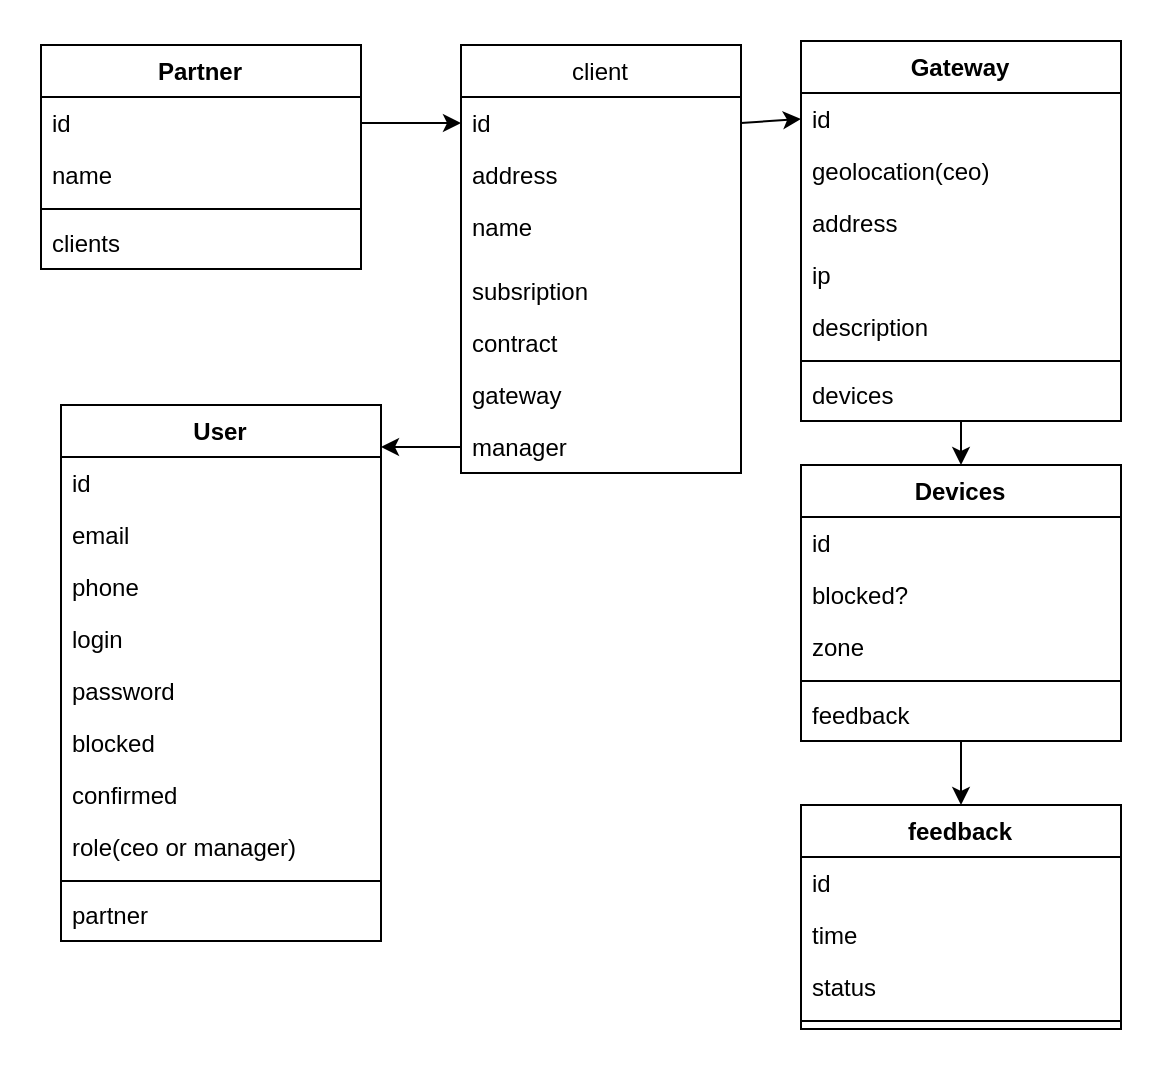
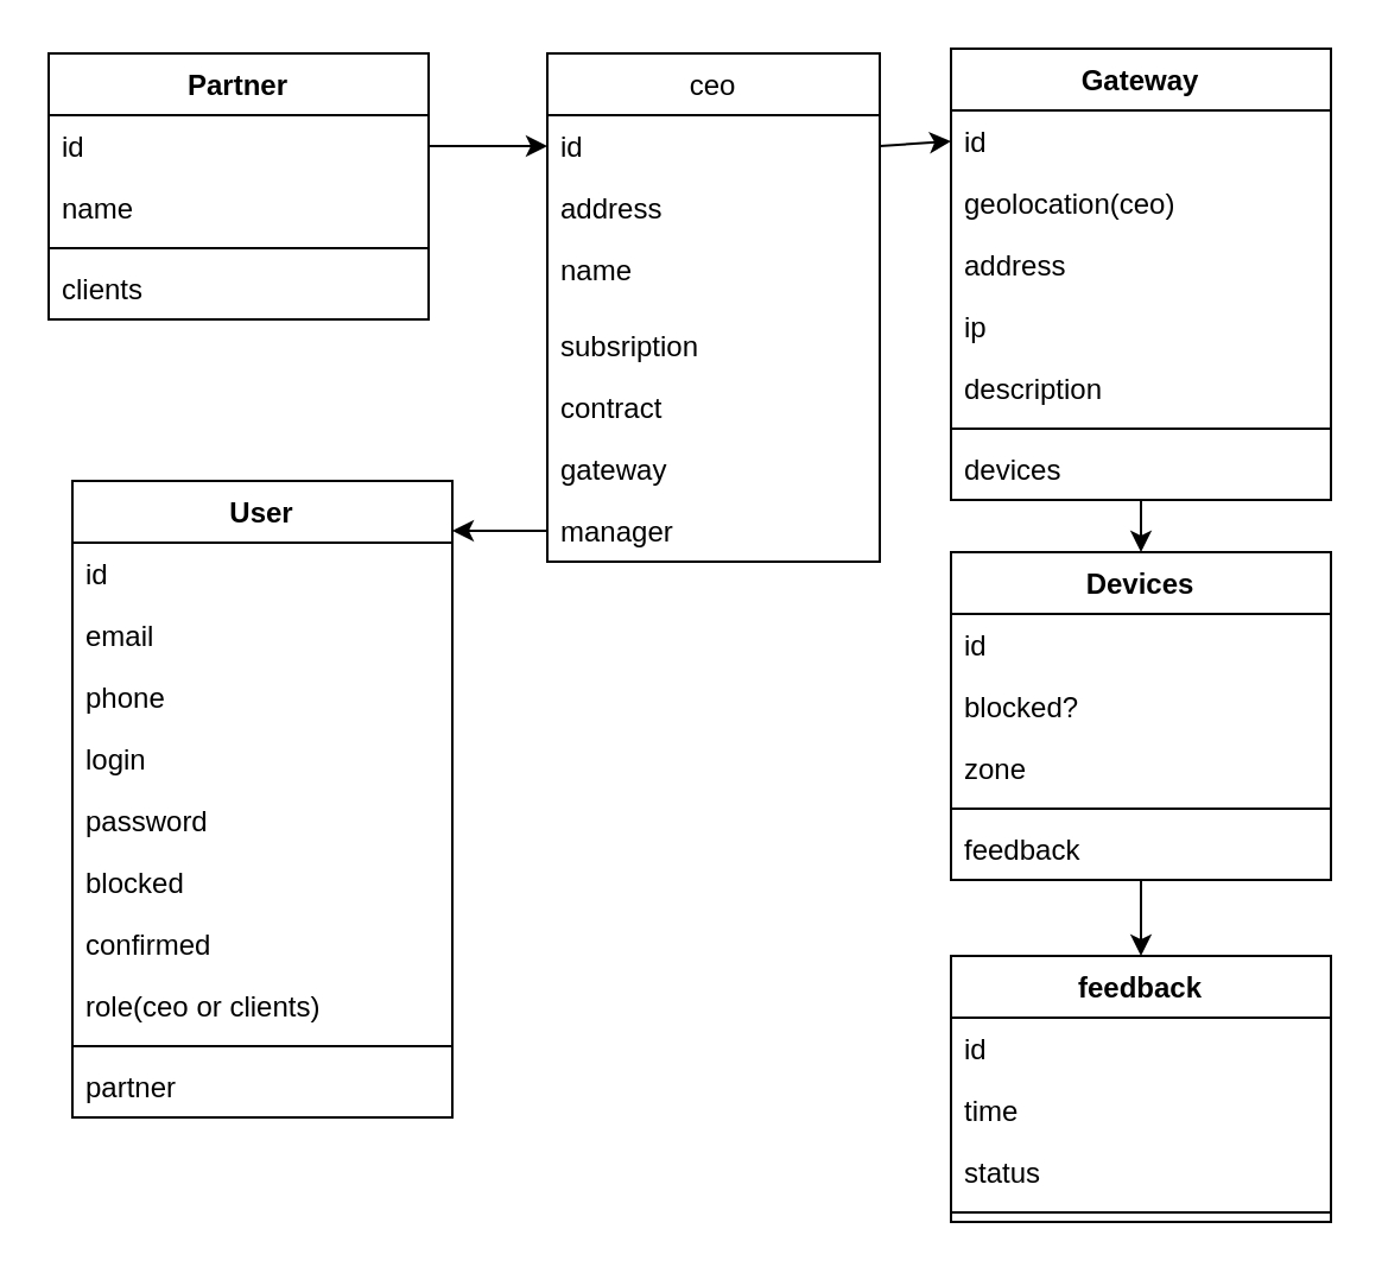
  <mxCell id="0" />
  <mxCell id="1" parent="0" />
- <mxCell id="2" value="client" style="swimlane;fontStyle=0;childLayout=stackLayout;horizontal=1;startSize=26;fillColor=none;horizontalStack=0;resizeParent=1;resizeParentMax=0;resizeLast=0;collapsible=1;marginBottom=0;" vertex="1" parent="1"><mxGeometry x="230" y="22" width="140" height="214" as="geometry" /></mxCell>
+ <mxCell id="2" value="ceo" style="swimlane;fontStyle=0;childLayout=stackLayout;horizontal=1;startSize=26;fillColor=none;horizontalStack=0;resizeParent=1;resizeParentMax=0;resizeLast=0;collapsible=1;marginBottom=0;" vertex="1" parent="1"><mxGeometry x="230" y="22" width="140" height="214" as="geometry" /></mxCell>
  <mxCell id="3" value="id" style="text;strokeColor=none;fillColor=none;align=left;verticalAlign=top;spacingLeft=4;spacingRight=4;overflow=hidden;rotatable=0;points=[[0,0.5],[1,0.5]];portConstraint=eastwest;" vertex="1" parent="2"><mxGeometry y="26" width="140" height="26" as="geometry" /></mxCell>
  <mxCell id="4" value="address" style="text;strokeColor=none;fillColor=none;align=left;verticalAlign=top;spacingLeft=4;spacingRight=4;overflow=hidden;rotatable=0;points=[[0,0.5],[1,0.5]];portConstraint=eastwest;" vertex="1" parent="2"><mxGeometry y="52" width="140" height="26" as="geometry" /></mxCell>
  <mxCell id="5" value="name" style="text;strokeColor=none;fillColor=none;align=left;verticalAlign=top;spacingLeft=4;spacingRight=4;overflow=hidden;rotatable=0;points=[[0,0.5],[1,0.5]];portConstraint=eastwest;" vertex="1" parent="2"><mxGeometry y="78" width="140" height="32" as="geometry" /></mxCell>
  <mxCell id="6" value="subsription" style="text;strokeColor=none;fillColor=none;align=left;verticalAlign=top;spacingLeft=4;spacingRight=4;overflow=hidden;rotatable=0;points=[[0,0.5],[1,0.5]];portConstraint=eastwest;" vertex="1" parent="2"><mxGeometry y="110" width="140" height="26" as="geometry" /></mxCell>
  <mxCell id="7" value="contract" style="text;strokeColor=none;fillColor=none;align=left;verticalAlign=top;spacingLeft=4;spacingRight=4;overflow=hidden;rotatable=0;points=[[0,0.5],[1,0.5]];portConstraint=eastwest;" vertex="1" parent="2"><mxGeometry y="136" width="140" height="26" as="geometry" /></mxCell>
  <mxCell id="8" value="gateway" style="text;strokeColor=none;fillColor=none;align=left;verticalAlign=top;spacingLeft=4;spacingRight=4;overflow=hidden;rotatable=0;points=[[0,0.5],[1,0.5]];portConstraint=eastwest;" vertex="1" parent="2"><mxGeometry y="162" width="140" height="26" as="geometry" /></mxCell>
  <mxCell id="9" value="manager" style="text;strokeColor=none;fillColor=none;align=left;verticalAlign=top;spacingLeft=4;spacingRight=4;overflow=hidden;rotatable=0;points=[[0,0.5],[1,0.5]];portConstraint=eastwest;" vertex="1" parent="2"><mxGeometry y="188" width="140" height="26" as="geometry" /></mxCell>
  <mxCell id="10" value="Partner" style="swimlane;fontStyle=1;align=center;verticalAlign=top;childLayout=stackLayout;horizontal=1;startSize=26;horizontalStack=0;resizeParent=1;resizeParentMax=0;resizeLast=0;collapsible=1;marginBottom=0;" vertex="1" parent="1"><mxGeometry x="20" y="22" width="160" height="112" as="geometry" /></mxCell>
  <mxCell id="11" value="id" style="text;strokeColor=none;fillColor=none;align=left;verticalAlign=top;spacingLeft=4;spacingRight=4;overflow=hidden;rotatable=0;points=[[0,0.5],[1,0.5]];portConstraint=eastwest;" vertex="1" parent="10"><mxGeometry y="26" width="160" height="26" as="geometry" /></mxCell>
  <mxCell id="12" value="name" style="text;strokeColor=none;fillColor=none;align=left;verticalAlign=top;spacingLeft=4;spacingRight=4;overflow=hidden;rotatable=0;points=[[0,0.5],[1,0.5]];portConstraint=eastwest;" vertex="1" parent="10"><mxGeometry y="52" width="160" height="26" as="geometry" /></mxCell>
  <mxCell id="13" value="" style="line;strokeWidth=1;fillColor=none;align=left;verticalAlign=middle;spacingTop=-1;spacingLeft=3;spacingRight=3;rotatable=0;labelPosition=right;points=[];portConstraint=eastwest;strokeColor=inherit;" vertex="1" parent="10"><mxGeometry y="78" width="160" height="8" as="geometry" /></mxCell>
  <mxCell id="14" value="clients" style="text;strokeColor=none;fillColor=none;align=left;verticalAlign=top;spacingLeft=4;spacingRight=4;overflow=hidden;rotatable=0;points=[[0,0.5],[1,0.5]];portConstraint=eastwest;" vertex="1" parent="10"><mxGeometry y="86" width="160" height="26" as="geometry" /></mxCell>
  <mxCell id="15" style="edgeStyle=none;rounded=0;orthogonalLoop=1;jettySize=auto;html=1;" edge="1" parent="1" source="16" target="22"><mxGeometry relative="1" as="geometry" /></mxCell>
  <mxCell id="16" value="Devices" style="swimlane;fontStyle=1;align=center;verticalAlign=top;childLayout=stackLayout;horizontal=1;startSize=26;horizontalStack=0;resizeParent=1;resizeParentMax=0;resizeLast=0;collapsible=1;marginBottom=0;" vertex="1" parent="1"><mxGeometry x="400" y="232" width="160" height="138" as="geometry" /></mxCell>
  <mxCell id="17" value="id" style="text;strokeColor=none;fillColor=none;align=left;verticalAlign=top;spacingLeft=4;spacingRight=4;overflow=hidden;rotatable=0;points=[[0,0.5],[1,0.5]];portConstraint=eastwest;" vertex="1" parent="16"><mxGeometry y="26" width="160" height="26" as="geometry" /></mxCell>
  <mxCell id="18" value="blocked?" style="text;strokeColor=none;fillColor=none;align=left;verticalAlign=top;spacingLeft=4;spacingRight=4;overflow=hidden;rotatable=0;points=[[0,0.5],[1,0.5]];portConstraint=eastwest;" vertex="1" parent="16"><mxGeometry y="52" width="160" height="26" as="geometry" /></mxCell>
  <mxCell id="19" value="zone" style="text;strokeColor=none;fillColor=none;align=left;verticalAlign=top;spacingLeft=4;spacingRight=4;overflow=hidden;rotatable=0;points=[[0,0.5],[1,0.5]];portConstraint=eastwest;" vertex="1" parent="16"><mxGeometry y="78" width="160" height="26" as="geometry" /></mxCell>
  <mxCell id="20" value="" style="line;strokeWidth=1;fillColor=none;align=left;verticalAlign=middle;spacingTop=-1;spacingLeft=3;spacingRight=3;rotatable=0;labelPosition=right;points=[];portConstraint=eastwest;strokeColor=inherit;" vertex="1" parent="16"><mxGeometry y="104" width="160" height="8" as="geometry" /></mxCell>
  <mxCell id="21" value="feedback" style="text;strokeColor=none;fillColor=none;align=left;verticalAlign=top;spacingLeft=4;spacingRight=4;overflow=hidden;rotatable=0;points=[[0,0.5],[1,0.5]];portConstraint=eastwest;" vertex="1" parent="16"><mxGeometry y="112" width="160" height="26" as="geometry" /></mxCell>
  <mxCell id="22" value="feedback" style="swimlane;fontStyle=1;align=center;verticalAlign=top;childLayout=stackLayout;horizontal=1;startSize=26;horizontalStack=0;resizeParent=1;resizeParentMax=0;resizeLast=0;collapsible=1;marginBottom=0;" vertex="1" parent="1"><mxGeometry x="400" y="402" width="160" height="112" as="geometry" /></mxCell>
  <mxCell id="23" value="id" style="text;strokeColor=none;fillColor=none;align=left;verticalAlign=top;spacingLeft=4;spacingRight=4;overflow=hidden;rotatable=0;points=[[0,0.5],[1,0.5]];portConstraint=eastwest;" vertex="1" parent="22"><mxGeometry y="26" width="160" height="26" as="geometry" /></mxCell>
  <mxCell id="24" value="time" style="text;strokeColor=none;fillColor=none;align=left;verticalAlign=top;spacingLeft=4;spacingRight=4;overflow=hidden;rotatable=0;points=[[0,0.5],[1,0.5]];portConstraint=eastwest;" vertex="1" parent="22"><mxGeometry y="52" width="160" height="26" as="geometry" /></mxCell>
  <mxCell id="25" value="status" style="text;strokeColor=none;fillColor=none;align=left;verticalAlign=top;spacingLeft=4;spacingRight=4;overflow=hidden;rotatable=0;points=[[0,0.5],[1,0.5]];portConstraint=eastwest;" vertex="1" parent="22"><mxGeometry y="78" width="160" height="26" as="geometry" /></mxCell>
  <mxCell id="26" value="" style="line;strokeWidth=1;fillColor=none;align=left;verticalAlign=middle;spacingTop=-1;spacingLeft=3;spacingRight=3;rotatable=0;labelPosition=right;points=[];portConstraint=eastwest;strokeColor=inherit;" vertex="1" parent="22"><mxGeometry y="104" width="160" height="8" as="geometry" /></mxCell>
  <mxCell id="27" style="edgeStyle=none;rounded=0;orthogonalLoop=1;jettySize=auto;html=1;exitX=0.5;exitY=1;exitDx=0;exitDy=0;entryX=0.5;entryY=0;entryDx=0;entryDy=0;" edge="1" parent="1" source="28" target="16"><mxGeometry relative="1" as="geometry" /></mxCell>
  <mxCell id="28" value="Gateway" style="swimlane;fontStyle=1;align=center;verticalAlign=top;childLayout=stackLayout;horizontal=1;startSize=26;horizontalStack=0;resizeParent=1;resizeParentMax=0;resizeLast=0;collapsible=1;marginBottom=0;" vertex="1" parent="1"><mxGeometry x="400" y="20" width="160" height="190" as="geometry" /></mxCell>
  <mxCell id="29" value="id" style="text;strokeColor=none;fillColor=none;align=left;verticalAlign=top;spacingLeft=4;spacingRight=4;overflow=hidden;rotatable=0;points=[[0,0.5],[1,0.5]];portConstraint=eastwest;" vertex="1" parent="28"><mxGeometry y="26" width="160" height="26" as="geometry" /></mxCell>
  <mxCell id="30" value="geolocation(ceo)" style="text;strokeColor=none;fillColor=none;align=left;verticalAlign=top;spacingLeft=4;spacingRight=4;overflow=hidden;rotatable=0;points=[[0,0.5],[1,0.5]];portConstraint=eastwest;" vertex="1" parent="28"><mxGeometry y="52" width="160" height="26" as="geometry" /></mxCell>
  <mxCell id="31" value="address" style="text;strokeColor=none;fillColor=none;align=left;verticalAlign=top;spacingLeft=4;spacingRight=4;overflow=hidden;rotatable=0;points=[[0,0.5],[1,0.5]];portConstraint=eastwest;" vertex="1" parent="28"><mxGeometry y="78" width="160" height="26" as="geometry" /></mxCell>
  <mxCell id="32" value="ip" style="text;strokeColor=none;fillColor=none;align=left;verticalAlign=top;spacingLeft=4;spacingRight=4;overflow=hidden;rotatable=0;points=[[0,0.5],[1,0.5]];portConstraint=eastwest;" vertex="1" parent="28"><mxGeometry y="104" width="160" height="26" as="geometry" /></mxCell>
  <mxCell id="33" value="description" style="text;strokeColor=none;fillColor=none;align=left;verticalAlign=top;spacingLeft=4;spacingRight=4;overflow=hidden;rotatable=0;points=[[0,0.5],[1,0.5]];portConstraint=eastwest;" vertex="1" parent="28"><mxGeometry y="130" width="160" height="26" as="geometry" /></mxCell>
  <mxCell id="34" value="" style="line;strokeWidth=1;fillColor=none;align=left;verticalAlign=middle;spacingTop=-1;spacingLeft=3;spacingRight=3;rotatable=0;labelPosition=right;points=[];portConstraint=eastwest;strokeColor=inherit;" vertex="1" parent="28"><mxGeometry y="156" width="160" height="8" as="geometry" /></mxCell>
  <mxCell id="35" value="devices" style="text;strokeColor=none;fillColor=none;align=left;verticalAlign=top;spacingLeft=4;spacingRight=4;overflow=hidden;rotatable=0;points=[[0,0.5],[1,0.5]];portConstraint=eastwest;" vertex="1" parent="28"><mxGeometry y="164" width="160" height="26" as="geometry" /></mxCell>
  <mxCell id="36" style="edgeStyle=orthogonalEdgeStyle;rounded=0;orthogonalLoop=1;jettySize=auto;html=1;exitX=1;exitY=0.5;exitDx=0;exitDy=0;" edge="1" parent="1" source="11" target="3"><mxGeometry relative="1" as="geometry" /></mxCell>
  <mxCell id="37" style="rounded=0;orthogonalLoop=1;jettySize=auto;html=1;exitX=1;exitY=0.5;exitDx=0;exitDy=0;entryX=0;entryY=0.5;entryDx=0;entryDy=0;" edge="1" parent="1" source="3" target="29"><mxGeometry relative="1" as="geometry" /></mxCell>
  <mxCell id="38" value="User" style="swimlane;fontStyle=1;align=center;verticalAlign=top;childLayout=stackLayout;horizontal=1;startSize=26;horizontalStack=0;resizeParent=1;resizeParentMax=0;resizeLast=0;collapsible=1;marginBottom=0;" vertex="1" parent="1"><mxGeometry x="30" y="202" width="160" height="268" as="geometry" /></mxCell>
  <mxCell id="39" value="id" style="text;strokeColor=none;fillColor=none;align=left;verticalAlign=top;spacingLeft=4;spacingRight=4;overflow=hidden;rotatable=0;points=[[0,0.5],[1,0.5]];portConstraint=eastwest;" vertex="1" parent="38"><mxGeometry y="26" width="160" height="26" as="geometry" /></mxCell>
  <mxCell id="40" value="email" style="text;strokeColor=none;fillColor=none;align=left;verticalAlign=top;spacingLeft=4;spacingRight=4;overflow=hidden;rotatable=0;points=[[0,0.5],[1,0.5]];portConstraint=eastwest;" vertex="1" parent="38"><mxGeometry y="52" width="160" height="26" as="geometry" /></mxCell>
  <mxCell id="41" value="phone" style="text;strokeColor=none;fillColor=none;align=left;verticalAlign=top;spacingLeft=4;spacingRight=4;overflow=hidden;rotatable=0;points=[[0,0.5],[1,0.5]];portConstraint=eastwest;" vertex="1" parent="38"><mxGeometry y="78" width="160" height="26" as="geometry" /></mxCell>
  <mxCell id="42" value="login" style="text;strokeColor=none;fillColor=none;align=left;verticalAlign=top;spacingLeft=4;spacingRight=4;overflow=hidden;rotatable=0;points=[[0,0.5],[1,0.5]];portConstraint=eastwest;" vertex="1" parent="38"><mxGeometry y="104" width="160" height="26" as="geometry" /></mxCell>
  <mxCell id="43" value="password" style="text;strokeColor=none;fillColor=none;align=left;verticalAlign=top;spacingLeft=4;spacingRight=4;overflow=hidden;rotatable=0;points=[[0,0.5],[1,0.5]];portConstraint=eastwest;" vertex="1" parent="38"><mxGeometry y="130" width="160" height="26" as="geometry" /></mxCell>
  <mxCell id="44" value="blocked" style="text;strokeColor=none;fillColor=none;align=left;verticalAlign=top;spacingLeft=4;spacingRight=4;overflow=hidden;rotatable=0;points=[[0,0.5],[1,0.5]];portConstraint=eastwest;" vertex="1" parent="38"><mxGeometry y="156" width="160" height="26" as="geometry" /></mxCell>
  <mxCell id="45" value="confirmed" style="text;strokeColor=none;fillColor=none;align=left;verticalAlign=top;spacingLeft=4;spacingRight=4;overflow=hidden;rotatable=0;points=[[0,0.5],[1,0.5]];portConstraint=eastwest;" vertex="1" parent="38"><mxGeometry y="182" width="160" height="26" as="geometry" /></mxCell>
- <mxCell id="46" value="role(ceo or manager)" style="text;strokeColor=none;fillColor=none;align=left;verticalAlign=top;spacingLeft=4;spacingRight=4;overflow=hidden;rotatable=0;points=[[0,0.5],[1,0.5]];portConstraint=eastwest;" vertex="1" parent="38"><mxGeometry y="208" width="160" height="26" as="geometry" /></mxCell>
+ <mxCell id="46" value="role(ceo or clients)" style="text;strokeColor=none;fillColor=none;align=left;verticalAlign=top;spacingLeft=4;spacingRight=4;overflow=hidden;rotatable=0;points=[[0,0.5],[1,0.5]];portConstraint=eastwest;" vertex="1" parent="38"><mxGeometry y="208" width="160" height="26" as="geometry" /></mxCell>
  <mxCell id="47" value="" style="line;strokeWidth=1;fillColor=none;align=left;verticalAlign=middle;spacingTop=-1;spacingLeft=3;spacingRight=3;rotatable=0;labelPosition=right;points=[];portConstraint=eastwest;strokeColor=inherit;" vertex="1" parent="38"><mxGeometry y="234" width="160" height="8" as="geometry" /></mxCell>
  <mxCell id="48" value="partner" style="text;strokeColor=none;fillColor=none;align=left;verticalAlign=top;spacingLeft=4;spacingRight=4;overflow=hidden;rotatable=0;points=[[0,0.5],[1,0.5]];portConstraint=eastwest;" vertex="1" parent="38"><mxGeometry y="242" width="160" height="26" as="geometry" /></mxCell>
  <mxCell id="49" style="edgeStyle=none;rounded=0;orthogonalLoop=1;jettySize=auto;html=1;" edge="1" parent="1" source="9"><mxGeometry relative="1" as="geometry"><mxPoint x="190" y="223" as="targetPoint" /></mxGeometry></mxCell>
